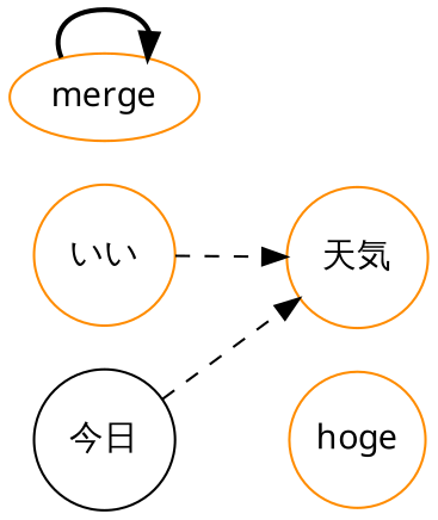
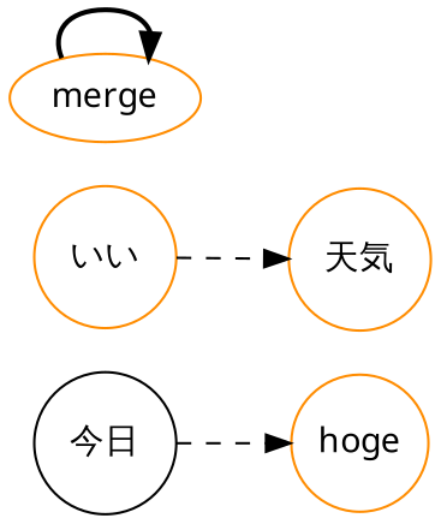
  digraph {
    fontname="Noto Sans"
    rankdir=LR
    node [color=darkorange fontname="Noto Sans" shape=circle]
    edge [fontname="Noto Sans" style=dashed]
    n1 [color=black height=0.81243 label="今日" width=0.81243]
    n2 [height=0.81243 label="天気" width=0.81243]
    n3 [height=0.81243 label="いい" width=0.81243]
    n4 [height=0.77778 label=hoge width=0.77778]
    merge [height=0.5 width=0.92075 shape=""]
    subgraph sub_1 {
      n1
      n2
      n3
    }
    subgraph sub_2 {
      subgraph sub_3 {
        subgraph sub_4 {
          subgraph sub_5 {
            subgraph sub_6 {
              subgraph sub_7 {
                subgraph sub_8 {
                  subgraph sub_9 {
                    subgraph sub_10 {
                      subgraph sub_11 {
                        subgraph sub_12 {
                          n4
                        }
                        subgraph sub_13 {
                          subgraph sub_14 {
                            subgraph sub_15 {
                              merge
                            }
                          }
                        }
                      }
                    }
                  }
                }
              }
            }
          }
        }
      }
    }
-   n1 -> n2
+   n1 -> n4
    n3 -> n2
    merge -> merge [style=bold]
  }
